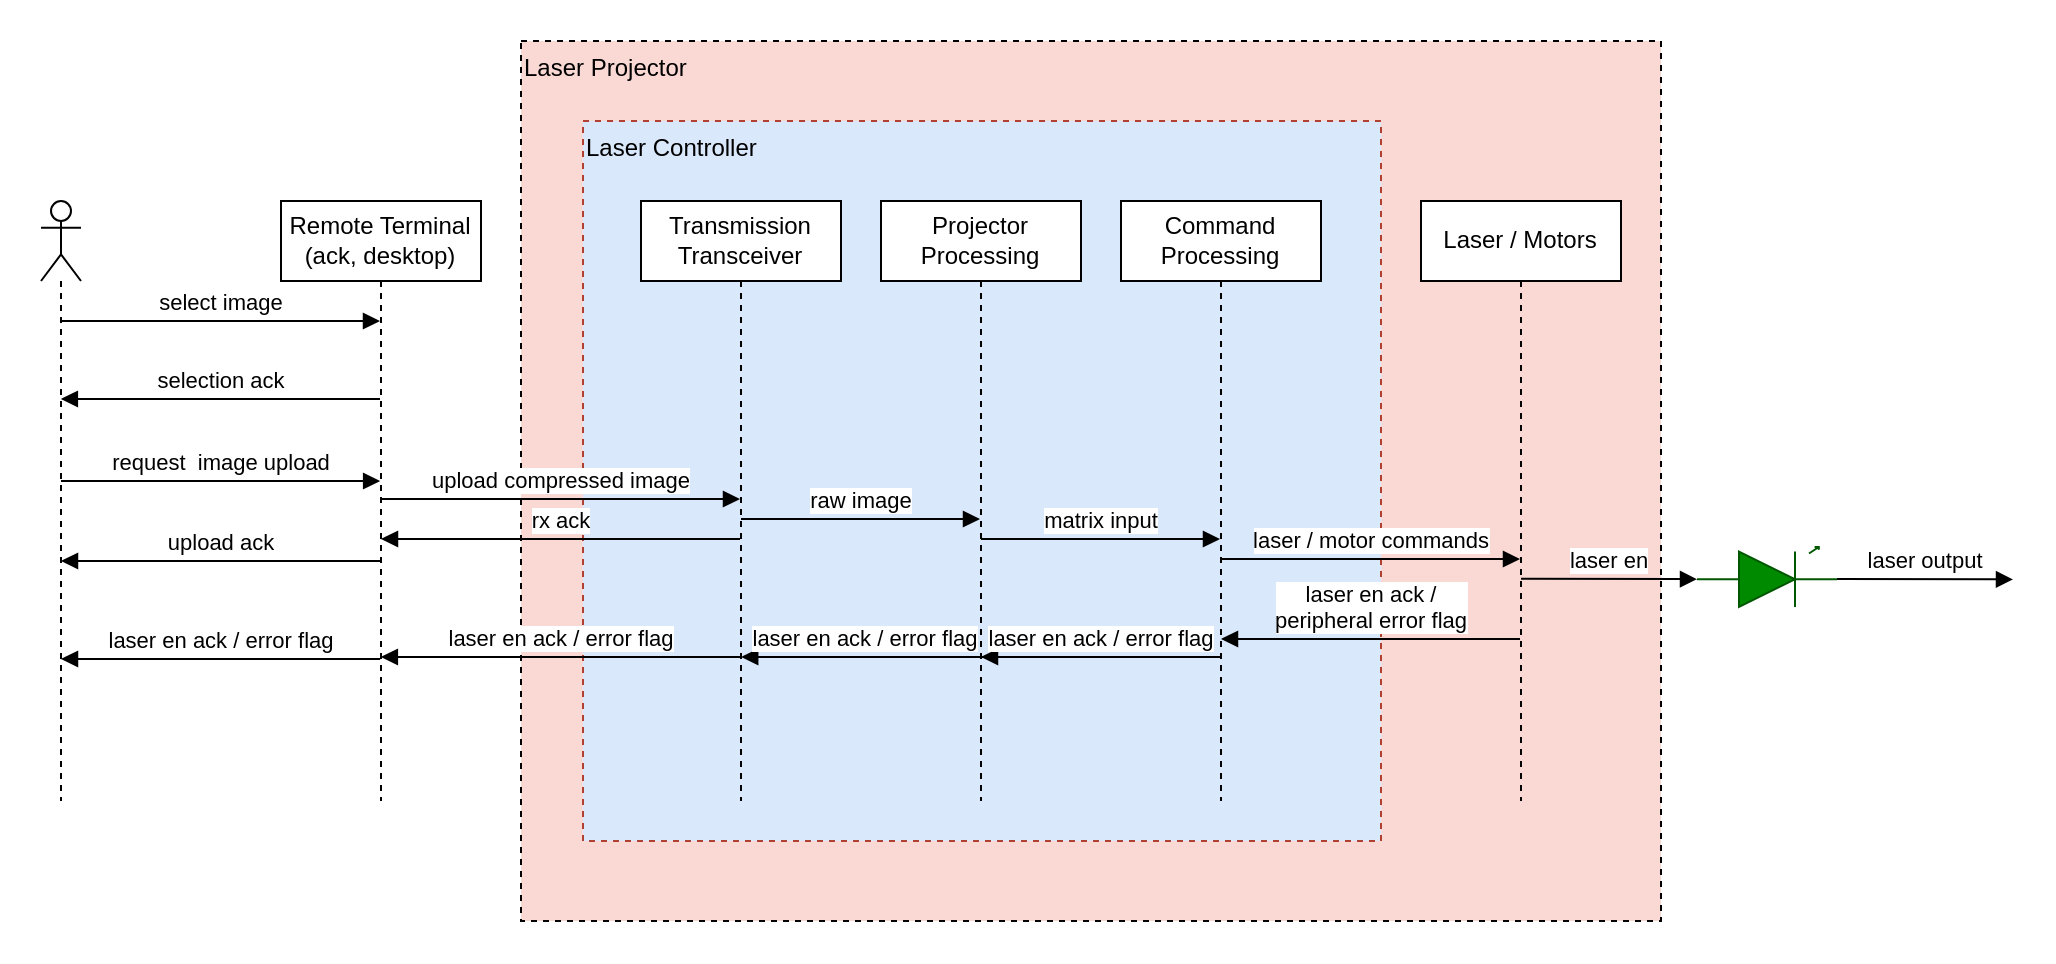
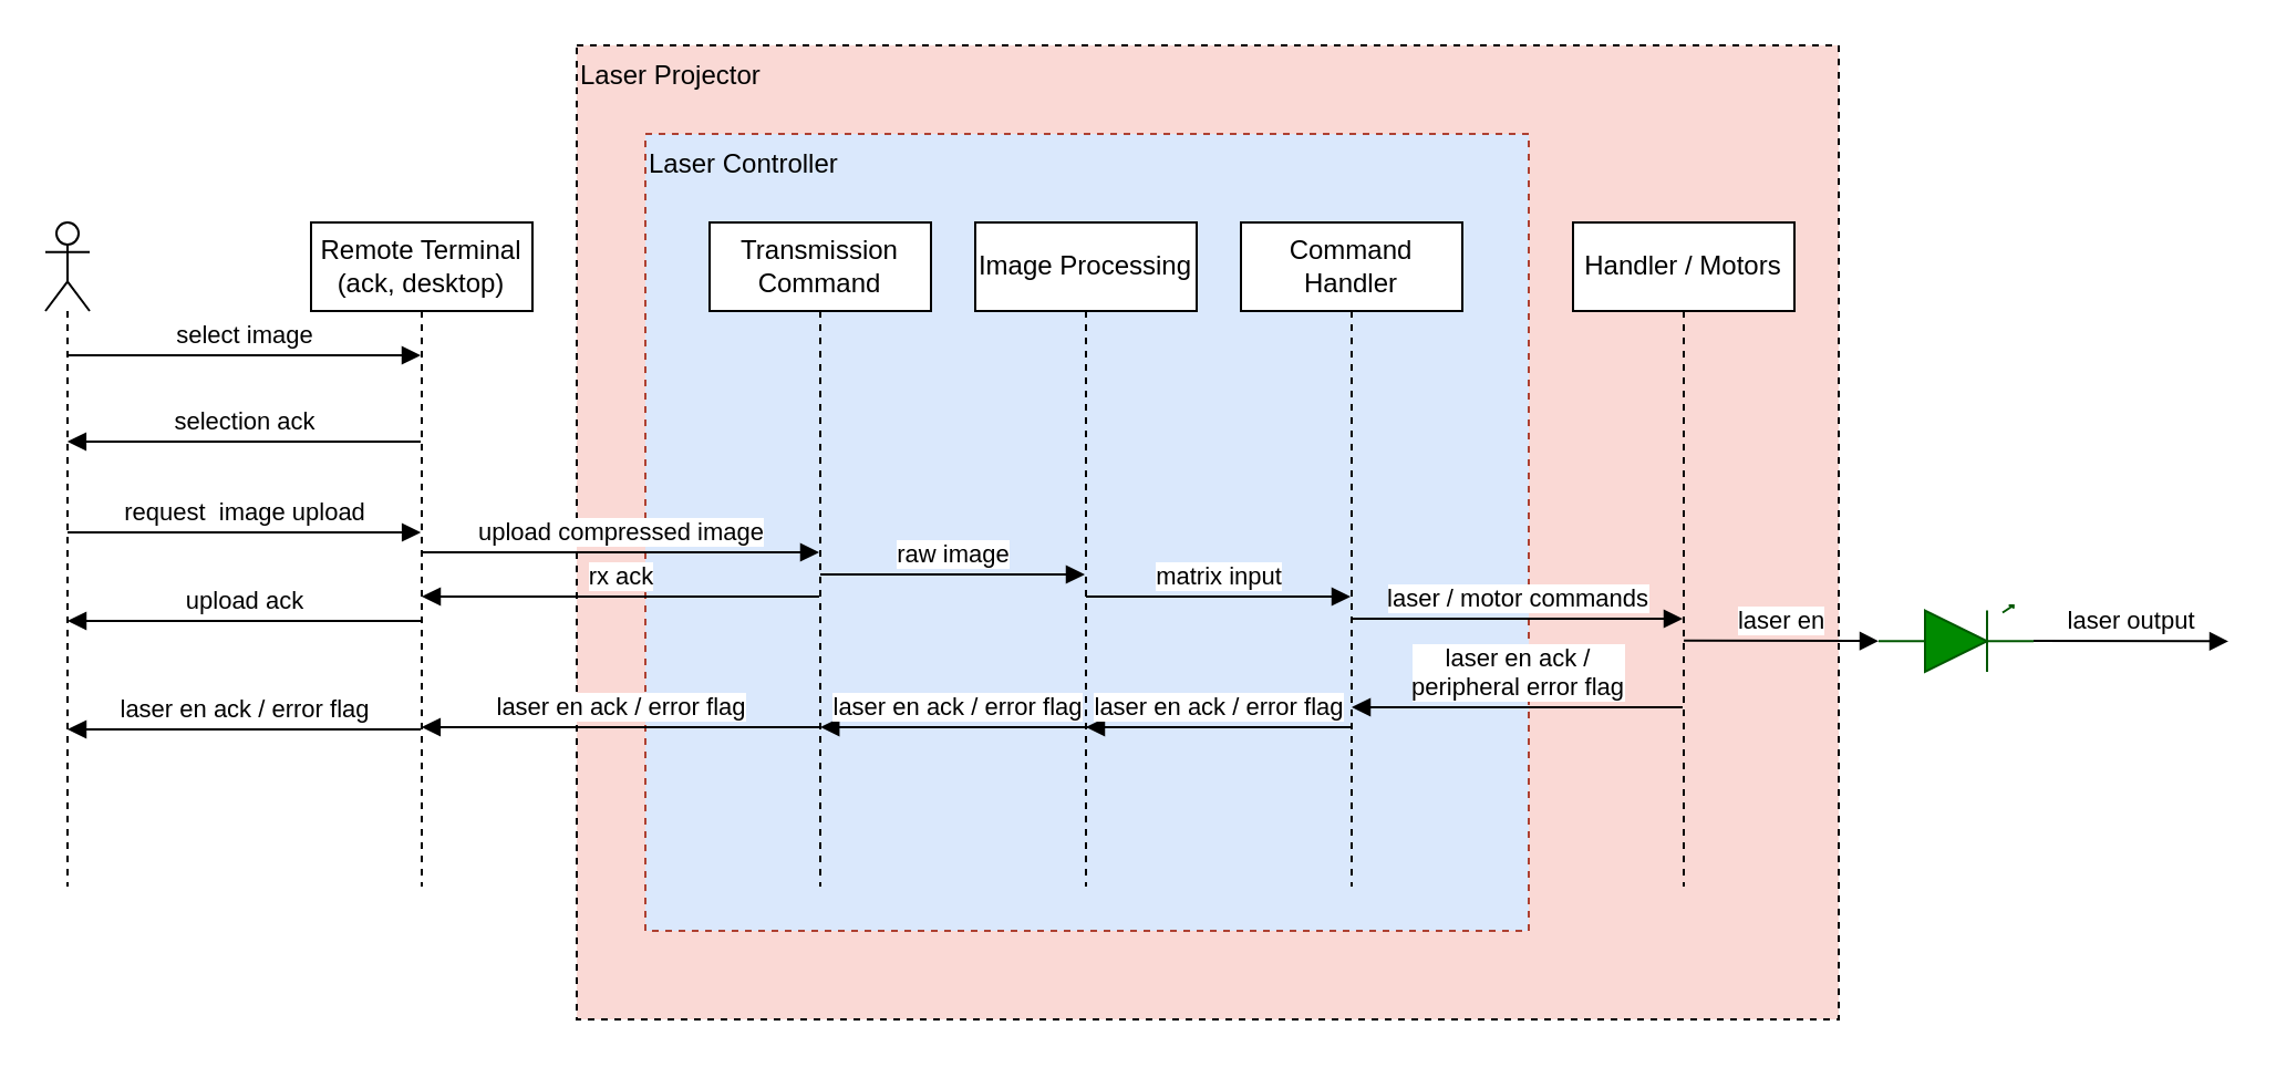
  <mxCell id="0" />
  <mxCell id="1" parent="0" />
  <mxCell id="2" value="Laser Projector" style="rounded=0;whiteSpace=wrap;html=1;dashed=1;align=left;verticalAlign=top;fillColor=#fad9d5;" vertex="1" parent="1"><mxGeometry x="260" y="20" width="570" height="440" as="geometry" /></mxCell>
  <mxCell id="3" value="Laser Controller" style="rounded=0;whiteSpace=wrap;html=1;dashed=1;align=left;verticalAlign=top;fillColor=#dae8fc;strokeColor=#ae4132;" vertex="1" parent="1"><mxGeometry x="291" y="60" width="399" height="360" as="geometry" /></mxCell>
  <mxCell id="4" value="" style="shape=umlLifeline;participant=umlActor;perimeter=lifelinePerimeter;whiteSpace=wrap;html=1;container=1;collapsible=0;recursiveResize=0;verticalAlign=top;spacingTop=36;outlineConnect=0;" vertex="1" parent="1"><mxGeometry x="20" y="100" width="20" height="300" as="geometry" /></mxCell>
  <mxCell id="5" value="Remote Terminal (ack, desktop)" style="shape=umlLifeline;perimeter=lifelinePerimeter;whiteSpace=wrap;html=1;container=1;collapsible=0;recursiveResize=0;outlineConnect=0;" vertex="1" parent="1"><mxGeometry x="140" y="100" width="100" height="300" as="geometry" /></mxCell>
  <mxCell id="6" value="rx ack" style="html=1;verticalAlign=bottom;endArrow=none;startArrow=block;startFill=1;endFill=0;" edge="1" parent="5"><mxGeometry x="0.001" width="80" relative="1" as="geometry"><mxPoint x="50" y="169" as="sourcePoint" /><mxPoint x="229.5" y="169" as="targetPoint" /><mxPoint as="offset" /></mxGeometry></mxCell>
  <mxCell id="7" value="upload ack" style="html=1;verticalAlign=bottom;endArrow=block;" edge="1" parent="5"><mxGeometry width="80" relative="1" as="geometry"><mxPoint x="49.57" y="180" as="sourcePoint" /><mxPoint x="-110.001" y="180" as="targetPoint" /><Array as="points"><mxPoint x="0.07" y="180" /></Array></mxGeometry></mxCell>
  <mxCell id="8" value="laser en ack / error flag" style="html=1;verticalAlign=bottom;endArrow=block;" edge="1" parent="5"><mxGeometry width="80" relative="1" as="geometry"><mxPoint x="49.57" y="229" as="sourcePoint" /><mxPoint x="-110.001" y="229" as="targetPoint" /><Array as="points"><mxPoint x="0.07" y="229" /></Array></mxGeometry></mxCell>
- <mxCell id="9" value="Transmission Transceiver" style="shape=umlLifeline;perimeter=lifelinePerimeter;whiteSpace=wrap;html=1;container=1;collapsible=0;recursiveResize=0;outlineConnect=0;" vertex="1" parent="1"><mxGeometry x="320" y="100" width="100" height="300" as="geometry" /></mxCell>
+ <mxCell id="9" value="Transmission Command" style="shape=umlLifeline;perimeter=lifelinePerimeter;whiteSpace=wrap;html=1;container=1;collapsible=0;recursiveResize=0;outlineConnect=0;" vertex="1" parent="1"><mxGeometry x="320" y="100" width="100" height="300" as="geometry" /></mxCell>
  <mxCell id="10" value="laser en ack / error flag" style="html=1;verticalAlign=bottom;endArrow=none;startArrow=block;startFill=1;endFill=0;" edge="1" parent="9"><mxGeometry width="80" relative="1" as="geometry"><mxPoint x="50.1" y="228" as="sourcePoint" /><mxPoint x="174.5" y="228" as="targetPoint" /></mxGeometry></mxCell>
  <mxCell id="11" value="select image" style="html=1;verticalAlign=bottom;endArrow=block;" edge="1" parent="1"><mxGeometry width="80" relative="1" as="geometry"><mxPoint x="29.5" y="160" as="sourcePoint" /><mxPoint x="189.5" y="160" as="targetPoint" /></mxGeometry></mxCell>
  <mxCell id="12" value="selection ack" style="html=1;verticalAlign=bottom;endArrow=block;" edge="1" parent="1"><mxGeometry width="80" relative="1" as="geometry"><mxPoint x="189.5" y="199" as="sourcePoint" /><mxPoint x="29.929" y="199" as="targetPoint" /><Array as="points"><mxPoint x="140" y="199" /></Array></mxGeometry></mxCell>
  <mxCell id="13" value="request&amp;nbsp; image upload" style="html=1;verticalAlign=bottom;endArrow=none;startArrow=block;startFill=1;endFill=0;" edge="1" parent="1"><mxGeometry width="80" relative="1" as="geometry"><mxPoint x="189.57" y="240" as="sourcePoint" /><mxPoint x="29.999" y="240" as="targetPoint" /><Array as="points"><mxPoint x="140.07" y="240" /></Array></mxGeometry></mxCell>
- <mxCell id="14" value="Projector Processing" style="shape=umlLifeline;perimeter=lifelinePerimeter;whiteSpace=wrap;html=1;container=1;collapsible=0;recursiveResize=0;outlineConnect=0;" vertex="1" parent="1"><mxGeometry x="440" y="100" width="100" height="300" as="geometry" /></mxCell>
+ <mxCell id="14" value="Image Processing" style="shape=umlLifeline;perimeter=lifelinePerimeter;whiteSpace=wrap;html=1;container=1;collapsible=0;recursiveResize=0;outlineConnect=0;" vertex="1" parent="1"><mxGeometry x="440" y="100" width="100" height="300" as="geometry" /></mxCell>
  <mxCell id="15" value="raw image" style="html=1;verticalAlign=bottom;endArrow=block;" edge="1" parent="14" target="14"><mxGeometry width="80" relative="1" as="geometry"><mxPoint x="-70" y="159" as="sourcePoint" /><mxPoint x="109.5" y="159" as="targetPoint" /></mxGeometry></mxCell>
- <mxCell id="16" value="Command Processing" style="shape=umlLifeline;perimeter=lifelinePerimeter;whiteSpace=wrap;html=1;container=1;collapsible=0;recursiveResize=0;outlineConnect=0;" vertex="1" parent="1"><mxGeometry x="560" y="100" width="100" height="300" as="geometry" /></mxCell>
+ <mxCell id="16" value="Command Handler" style="shape=umlLifeline;perimeter=lifelinePerimeter;whiteSpace=wrap;html=1;container=1;collapsible=0;recursiveResize=0;outlineConnect=0;" vertex="1" parent="1"><mxGeometry x="560" y="100" width="100" height="300" as="geometry" /></mxCell>
  <mxCell id="17" value="matrix input" style="html=1;verticalAlign=bottom;endArrow=block;" edge="1" parent="16"><mxGeometry width="80" relative="1" as="geometry"><mxPoint x="-70" y="169" as="sourcePoint" /><mxPoint x="49.5" y="169" as="targetPoint" /></mxGeometry></mxCell>
  <mxCell id="18" value="laser en ack / error flag" style="html=1;verticalAlign=bottom;endArrow=none;startArrow=block;startFill=1;endFill=0;" edge="1" parent="16"><mxGeometry width="80" relative="1" as="geometry"><mxPoint x="-70" y="228" as="sourcePoint" /><mxPoint x="49.5" y="228" as="targetPoint" /></mxGeometry></mxCell>
- <mxCell id="19" value="Laser / Motors" style="shape=umlLifeline;perimeter=lifelinePerimeter;whiteSpace=wrap;html=1;container=1;collapsible=0;recursiveResize=0;outlineConnect=0;" vertex="1" parent="1"><mxGeometry x="710" y="100" width="100" height="300" as="geometry" /></mxCell>
+ <mxCell id="19" value="Handler / Motors" style="shape=umlLifeline;perimeter=lifelinePerimeter;whiteSpace=wrap;html=1;container=1;collapsible=0;recursiveResize=0;outlineConnect=0;" vertex="1" parent="1"><mxGeometry x="710" y="100" width="100" height="300" as="geometry" /></mxCell>
  <mxCell id="20" value="laser en" style="html=1;verticalAlign=bottom;endArrow=block;entryX=0;entryY=0.54;entryDx=0;entryDy=0;entryPerimeter=0;" edge="1" parent="19"><mxGeometry width="80" relative="1" as="geometry"><mxPoint x="50" y="188.86" as="sourcePoint" /><mxPoint x="138" y="189.06" as="targetPoint" /></mxGeometry></mxCell>
  <mxCell id="21" value="upload compressed image" style="html=1;verticalAlign=bottom;endArrow=block;" edge="1" parent="1" target="9"><mxGeometry width="80" relative="1" as="geometry"><mxPoint x="190" y="249" as="sourcePoint" /><mxPoint x="359.5" y="249" as="targetPoint" /></mxGeometry></mxCell>
  <mxCell id="22" value="laser / motor commands" style="html=1;verticalAlign=bottom;endArrow=block;" edge="1" parent="1" target="19"><mxGeometry width="80" relative="1" as="geometry"><mxPoint x="610" y="279" as="sourcePoint" /><mxPoint x="729.5" y="279" as="targetPoint" /></mxGeometry></mxCell>
  <mxCell id="23" value="laser en ack / error flag" style="html=1;verticalAlign=bottom;endArrow=none;startArrow=block;startFill=1;endFill=0;" edge="1" parent="1"><mxGeometry width="80" relative="1" as="geometry"><mxPoint x="189.929" y="328" as="sourcePoint" /><mxPoint x="369.5" y="328" as="targetPoint" /></mxGeometry></mxCell>
  <mxCell id="24" value="laser output" style="html=1;verticalAlign=bottom;endArrow=block;entryX=0;entryY=0.54;entryDx=0;entryDy=0;entryPerimeter=0;" edge="1" parent="1"><mxGeometry width="80" relative="1" as="geometry"><mxPoint x="918" y="289" as="sourcePoint" /><mxPoint x="1006" y="289.2" as="targetPoint" /></mxGeometry></mxCell>
  <mxCell id="25" value="" style="verticalLabelPosition=bottom;shadow=0;dashed=0;align=center;html=1;verticalAlign=top;shape=mxgraph.electrical.opto_electronics.led_1;pointerEvents=1;fillColor=#008a00;strokeColor=#005700;fontColor=#ffffff;" vertex="1" parent="1"><mxGeometry x="848" y="273" width="70" height="30" as="geometry" /></mxCell>
  <mxCell id="26" value="laser en ack / &lt;br&gt;peripheral error flag" style="html=1;verticalAlign=bottom;endArrow=none;startArrow=block;startFill=1;endFill=0;" edge="1" parent="1"><mxGeometry width="80" relative="1" as="geometry"><mxPoint x="610" y="319" as="sourcePoint" /><mxPoint x="759.5" y="319" as="targetPoint" /></mxGeometry></mxCell>
